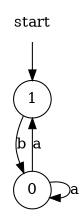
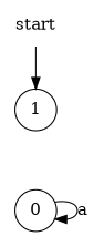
  digraph {
    rankdir=TB
    node [shape=circle]
    start [shape=none]
    1
    0
    start -> 1
-   1 -> 0 [label=b]
-   0 -> 1 [label=a]
    0 -> 0 [label=a]
  }
